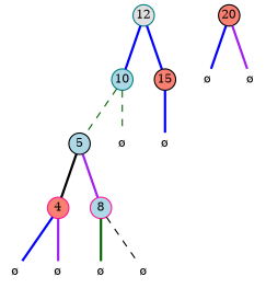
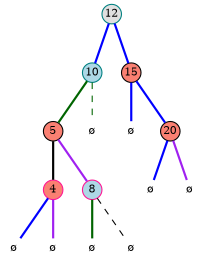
  graph {
    fontname="DejaVu Serif"
    node [color=teal fillcolor="#e0e0e0" fixedsize=true fontname="DejaVu Serif" fontsize=10 shape=plaintext]
    edge [color=blue fontname="DejaVu Serif" style=bold]
    n1 [height=0.25 label=12 style=filled width=0.25 shape=""]
    n2 [fillcolor=lightblue height=0.25 label=10 style=filled width=0.25 shape=""]
    n3 [color=black fillcolor=salmon height=0.25 label=15 style=filled width=0.25 shape=""]
-   n4 [color=black fillcolor=lightblue height=0.25 label=5 style=filled width=0.25 shape=""]
+   n4 [color=black fillcolor=salmon height=0.25 label=5 style=filled width=0.25 shape=""]
    n5 [color=black height=0.25 label="ø" width=0.25]
    n6 [color=deeppink height=0.25 label="ø" width=0.25]
    n7 [color=black fillcolor=salmon height=0.25 label=20 style=filled width=0.25 shape=""]
    n8 [color=deeppink fillcolor=salmon height=0.25 label=4 style=filled width=0.25 shape=""]
    n9 [color=deeppink fillcolor=lightblue height=0.25 label=8 style=filled width=0.25 shape=""]
    n10 [height=0.25 label="ø" width=0.25]
    n11 [height=0.25 label="ø" width=0.25]
    n12 [height=0.25 label="ø" width=0.25]
    n13 [height=0.25 label="ø" width=0.25]
    n14 [color=deeppink height=0.25 label="ø" width=0.25]
    n15 [height=0.25 label="ø" width=0.25]
    n1 -- n2
    n1 -- n3
-   n2 -- n4 [color=darkgreen style=dashed]
+   n2 -- n4 [color=darkgreen]
    n2 -- n5 [color=darkgreen style=dashed]
    n3 -- n6
+   n3 -- n7
    n4 -- n8 [color=black]
    n4 -- n9 [color=purple]
    n7 -- n14
    n7 -- n15 [color=purple]
    n8 -- n10
    n8 -- n11 [color=purple]
    n9 -- n12 [color=darkgreen]
    n9 -- n13 [color=black style=dashed]
  }
